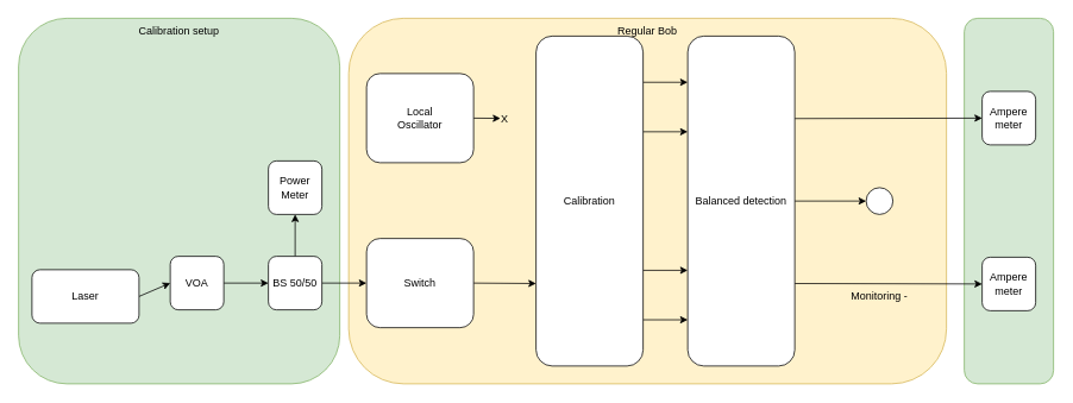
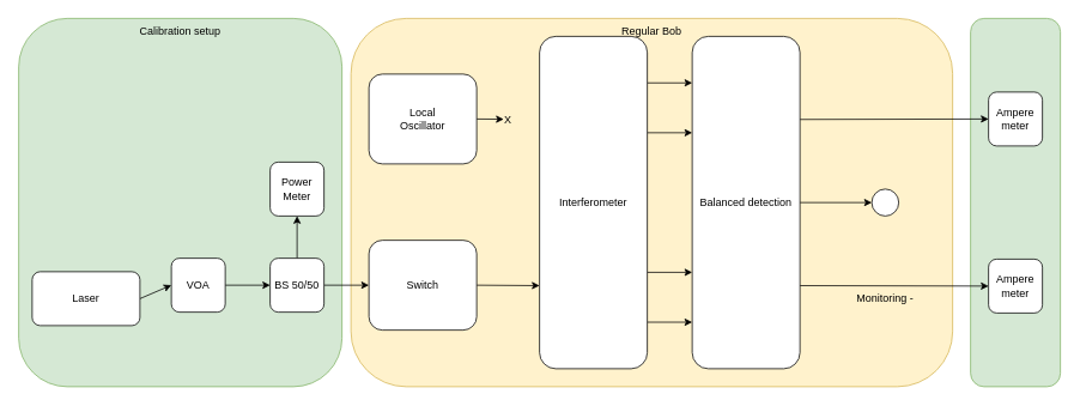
  <mxCell id="0" />
  <mxCell id="1" parent="0" />
  <mxCell id="2" value="" style="rounded=1;whiteSpace=wrap;html=1;fillColor=#d5e8d4;strokeColor=#82b366;" vertex="1" parent="1"><mxGeometry x="1080" y="20" width="100" height="410" as="geometry" /></mxCell>
  <mxCell id="3" value="" style="rounded=1;whiteSpace=wrap;html=1;fillColor=#d5e8d4;strokeColor=#82b366;" vertex="1" parent="1"><mxGeometry y="20" width="360" height="410" as="geometry" x="20" /></mxCell>
  <mxCell id="4" value="" style="rounded=1;whiteSpace=wrap;html=1;fillColor=#fff2cc;strokeColor=#d6b656;" vertex="1" parent="1"><mxGeometry x="390" y="20" width="670" height="410" as="geometry" /></mxCell>
  <mxCell id="5" style="edgeStyle=none;html=1;exitX=1;exitY=0.5;exitDx=0;exitDy=0;exitPerimeter=0;entryX=0;entryY=0.5;entryDx=0;entryDy=0;" edge="1" parent="1" source="8" target="18"><mxGeometry relative="1" as="geometry" /></mxCell>
  <mxCell id="6" style="edgeStyle=none;html=1;exitX=1;exitY=0.75;exitDx=0;exitDy=0;exitPerimeter=0;entryX=0;entryY=0.5;entryDx=0;entryDy=0;" edge="1" parent="1" source="8" target="31"><mxGeometry relative="1" as="geometry" /></mxCell>
  <mxCell id="7" style="edgeStyle=none;html=1;exitX=1;exitY=0.25;exitDx=0;exitDy=0;exitPerimeter=0;entryX=0;entryY=0.5;entryDx=0;entryDy=0;" edge="1" parent="1" source="8" target="32"><mxGeometry relative="1" as="geometry" /></mxCell>
  <mxCell id="8" value="Balanced detection" style="rounded=1;whiteSpace=wrap;html=1;points=[[0,0.14,0,0,0],[0,0.29,0,0,0],[0,0.43,0,0,0],[0,0.57,0,0,0],[0,0.71,0,0,0],[0,0.86,0,0,0],[0.25,0,0,0,0],[0.25,1,0,0,0],[0.5,0,0,0,0],[0.5,1,0,0,0],[0.75,0,0,0,0],[0.75,1,0,0,0],[1,0,0,0,0],[1,0.25,0,0,0],[1,0.5,0,0,0],[1,0.75,0,0,0],[1,1,0,0,0]];" vertex="1" parent="1"><mxGeometry x="770" y="40" width="120" height="370" as="geometry" /></mxCell>
  <mxCell id="9" style="edgeStyle=none;html=1;exitX=1;exitY=0.71;exitDx=0;exitDy=0;exitPerimeter=0;entryX=0;entryY=0.71;entryDx=0;entryDy=0;entryPerimeter=0;" edge="1" parent="1" source="13" target="8"><mxGeometry relative="1" as="geometry" /></mxCell>
  <mxCell id="10" style="edgeStyle=none;html=1;exitX=1;exitY=0.86;exitDx=0;exitDy=0;exitPerimeter=0;entryX=0;entryY=0.86;entryDx=0;entryDy=0;entryPerimeter=0;" edge="1" parent="1" source="13" target="8"><mxGeometry relative="1" as="geometry" /></mxCell>
  <mxCell id="11" style="edgeStyle=none;html=1;exitX=1;exitY=0.29;exitDx=0;exitDy=0;exitPerimeter=0;entryX=0;entryY=0.29;entryDx=0;entryDy=0;entryPerimeter=0;" edge="1" parent="1" source="13" target="8"><mxGeometry relative="1" as="geometry" /></mxCell>
  <mxCell id="12" style="edgeStyle=none;html=1;exitX=1;exitY=0.14;exitDx=0;exitDy=0;exitPerimeter=0;entryX=0;entryY=0.14;entryDx=0;entryDy=0;entryPerimeter=0;" edge="1" parent="1" source="13" target="8"><mxGeometry relative="1" as="geometry" /></mxCell>
- <mxCell id="13" value="Calibration" style="rounded=1;whiteSpace=wrap;html=1;points=[[0,0,0,0,0],[0,0.25,0,0,0],[0,0.5,0,0,0],[0,0.75,0,0,0],[0,1,0,0,0],[0.25,0,0,0,0],[0.25,1,0,0,0],[0.5,0,0,0,0],[0.5,1,0,0,0],[0.75,0,0,0,0],[0.75,1,0,0,0],[1,0.14,0,0,0],[1,0.29,0,0,0],[1,0.43,0,0,0],[1,0.57,0,0,0],[1,0.71,0,0,0],[1,0.86,0,0,0]];" vertex="1" parent="1"><mxGeometry x="600" y="40" width="120" height="370" as="geometry" /></mxCell>
+ <mxCell id="13" value="Interferometer" style="rounded=1;whiteSpace=wrap;html=1;points=[[0,0,0,0,0],[0,0.25,0,0,0],[0,0.5,0,0,0],[0,0.75,0,0,0],[0,1,0,0,0],[0.25,0,0,0,0],[0.25,1,0,0,0],[0.5,0,0,0,0],[0.5,1,0,0,0],[0.75,0,0,0,0],[0.75,1,0,0,0],[1,0.14,0,0,0],[1,0.29,0,0,0],[1,0.43,0,0,0],[1,0.57,0,0,0],[1,0.71,0,0,0],[1,0.86,0,0,0]];" vertex="1" parent="1"><mxGeometry x="600" y="40" width="120" height="370" as="geometry" /></mxCell>
  <mxCell id="14" style="edgeStyle=none;html=1;exitX=1;exitY=0.5;exitDx=0;exitDy=0;entryX=0;entryY=0.75;entryDx=0;entryDy=0;" edge="1" parent="1" source="15" target="13"><mxGeometry relative="1" as="geometry" /></mxCell>
  <mxCell id="15" value="Switch" style="rounded=1;whiteSpace=wrap;html=1;" vertex="1" parent="1"><mxGeometry x="410" y="267" width="120" height="100" as="geometry" /></mxCell>
  <mxCell id="16" style="edgeStyle=none;html=1;exitX=1;exitY=0.5;exitDx=0;exitDy=0;entryX=0.008;entryY=0.426;entryDx=0;entryDy=0;entryPerimeter=0;" edge="1" parent="1" source="17" target="22"><mxGeometry relative="1" as="geometry" /></mxCell>
  <mxCell id="17" value="Local&lt;br&gt;Oscillator" style="rounded=1;whiteSpace=wrap;html=1;" vertex="1" parent="1"><mxGeometry x="410" y="82" width="120" height="100" as="geometry" /></mxCell>
  <mxCell id="18" value="" style="ellipse;whiteSpace=wrap;html=1;aspect=fixed;" vertex="1" parent="1"><mxGeometry x="970" y="210" width="30" height="30" as="geometry" /></mxCell>
  <mxCell id="19" value="Monitoring -" style="text;html=1;strokeColor=none;fillColor=none;align=center;verticalAlign=middle;whiteSpace=wrap;rounded=0;" vertex="1" parent="1"><mxGeometry x="945" y="317" width="80" height="30" as="geometry" /></mxCell>
  <mxCell id="20" style="edgeStyle=none;html=1;exitX=1;exitY=0.5;exitDx=0;exitDy=0;entryX=0;entryY=0.5;entryDx=0;entryDy=0;" edge="1" parent="1" source="21" target="27"><mxGeometry relative="1" as="geometry" /></mxCell>
  <mxCell id="21" value="Laser" style="rounded=1;whiteSpace=wrap;html=1;" vertex="1" parent="1"><mxGeometry x="35" y="302" width="120" height="60" as="geometry" /></mxCell>
  <mxCell id="22" value="X" style="text;html=1;strokeColor=none;fillColor=none;align=center;verticalAlign=middle;whiteSpace=wrap;rounded=0;" vertex="1" parent="1"><mxGeometry x="560" y="128" width="10" height="10" as="geometry" /></mxCell>
  <mxCell id="23" style="edgeStyle=none;html=1;exitX=0.5;exitY=0;exitDx=0;exitDy=0;entryX=0.5;entryY=1;entryDx=0;entryDy=0;" edge="1" parent="1" source="25" target="28"><mxGeometry relative="1" as="geometry" /></mxCell>
  <mxCell id="24" style="edgeStyle=none;html=1;exitX=1;exitY=0.5;exitDx=0;exitDy=0;entryX=0;entryY=0.5;entryDx=0;entryDy=0;" edge="1" parent="1" source="25" target="15"><mxGeometry relative="1" as="geometry" /></mxCell>
  <mxCell id="25" value="BS 50/50" style="rounded=1;whiteSpace=wrap;html=1;" vertex="1" parent="1"><mxGeometry x="300" y="287" width="60" height="60" as="geometry" /></mxCell>
  <mxCell id="26" style="edgeStyle=none;html=1;exitX=1;exitY=0.5;exitDx=0;exitDy=0;entryX=0;entryY=0.5;entryDx=0;entryDy=0;" edge="1" parent="1" source="27" target="25"><mxGeometry relative="1" as="geometry" /></mxCell>
  <mxCell id="27" value="VOA" style="rounded=1;whiteSpace=wrap;html=1;" vertex="1" parent="1"><mxGeometry x="190" y="287" width="60" height="60" as="geometry" /></mxCell>
  <mxCell id="28" value="Power&lt;br&gt;Meter" style="rounded=1;whiteSpace=wrap;html=1;" vertex="1" parent="1"><mxGeometry x="300" y="180" width="60" height="60" as="geometry" /></mxCell>
  <mxCell id="29" value="Calibration setup" style="text;html=1;strokeColor=none;fillColor=none;align=center;verticalAlign=middle;whiteSpace=wrap;rounded=0;" vertex="1" parent="1"><mxGeometry x="60" y="20" width="280" height="30" as="geometry" /></mxCell>
  <mxCell id="30" value="Regular Bob" style="text;html=1;strokeColor=none;fillColor=none;align=center;verticalAlign=middle;whiteSpace=wrap;rounded=0;" vertex="1" parent="1"><mxGeometry x="460" y="20" width="530" height="30" as="geometry" /></mxCell>
  <mxCell id="31" value="Ampere&lt;br&gt;meter" style="rounded=1;whiteSpace=wrap;html=1;" vertex="1" parent="1"><mxGeometry x="1100" y="288" width="60" height="60" as="geometry" /></mxCell>
  <mxCell id="32" value="Ampere&lt;br&gt;meter" style="rounded=1;whiteSpace=wrap;html=1;" vertex="1" parent="1"><mxGeometry x="1100" y="102" width="60" height="60" as="geometry" /></mxCell>
